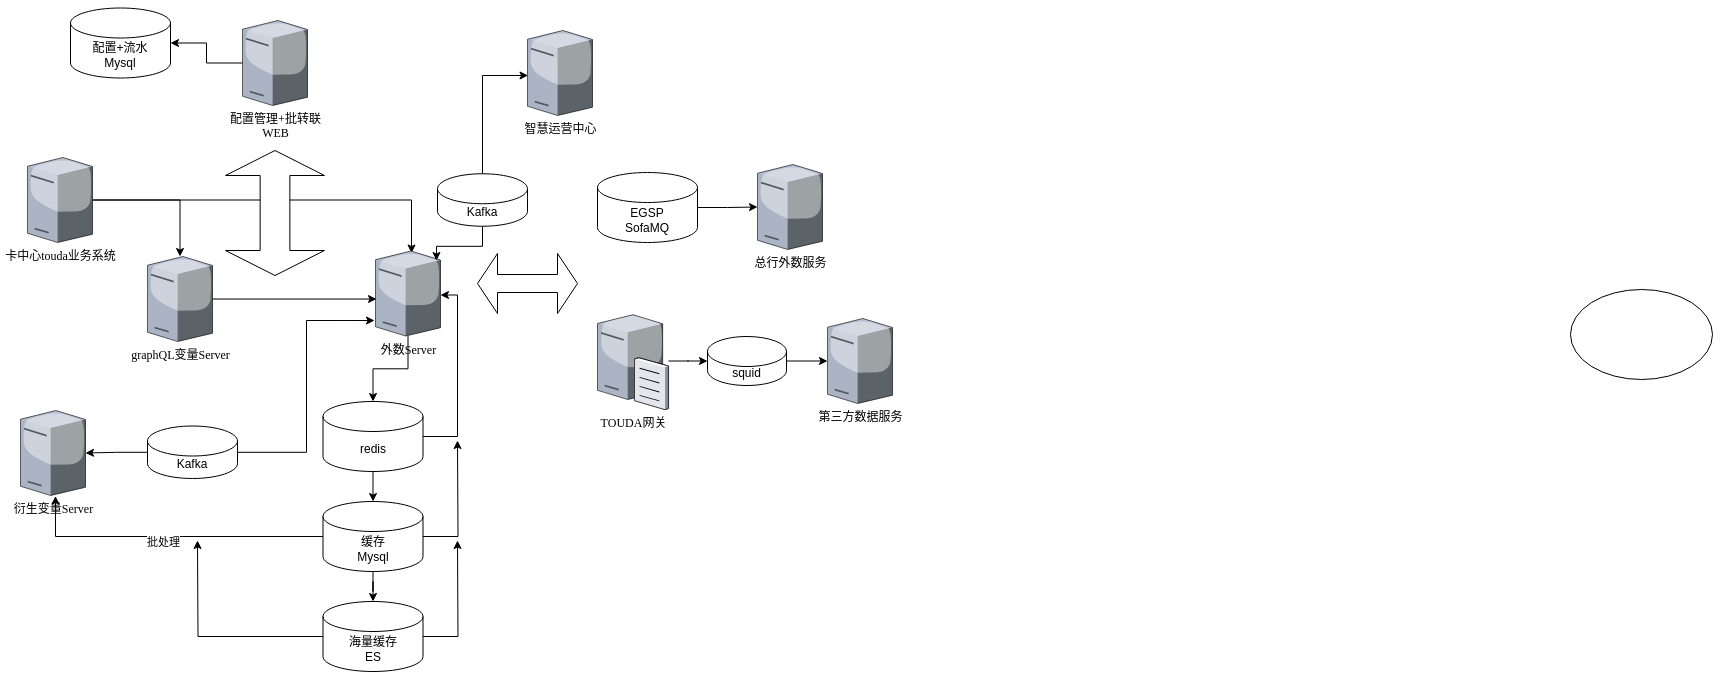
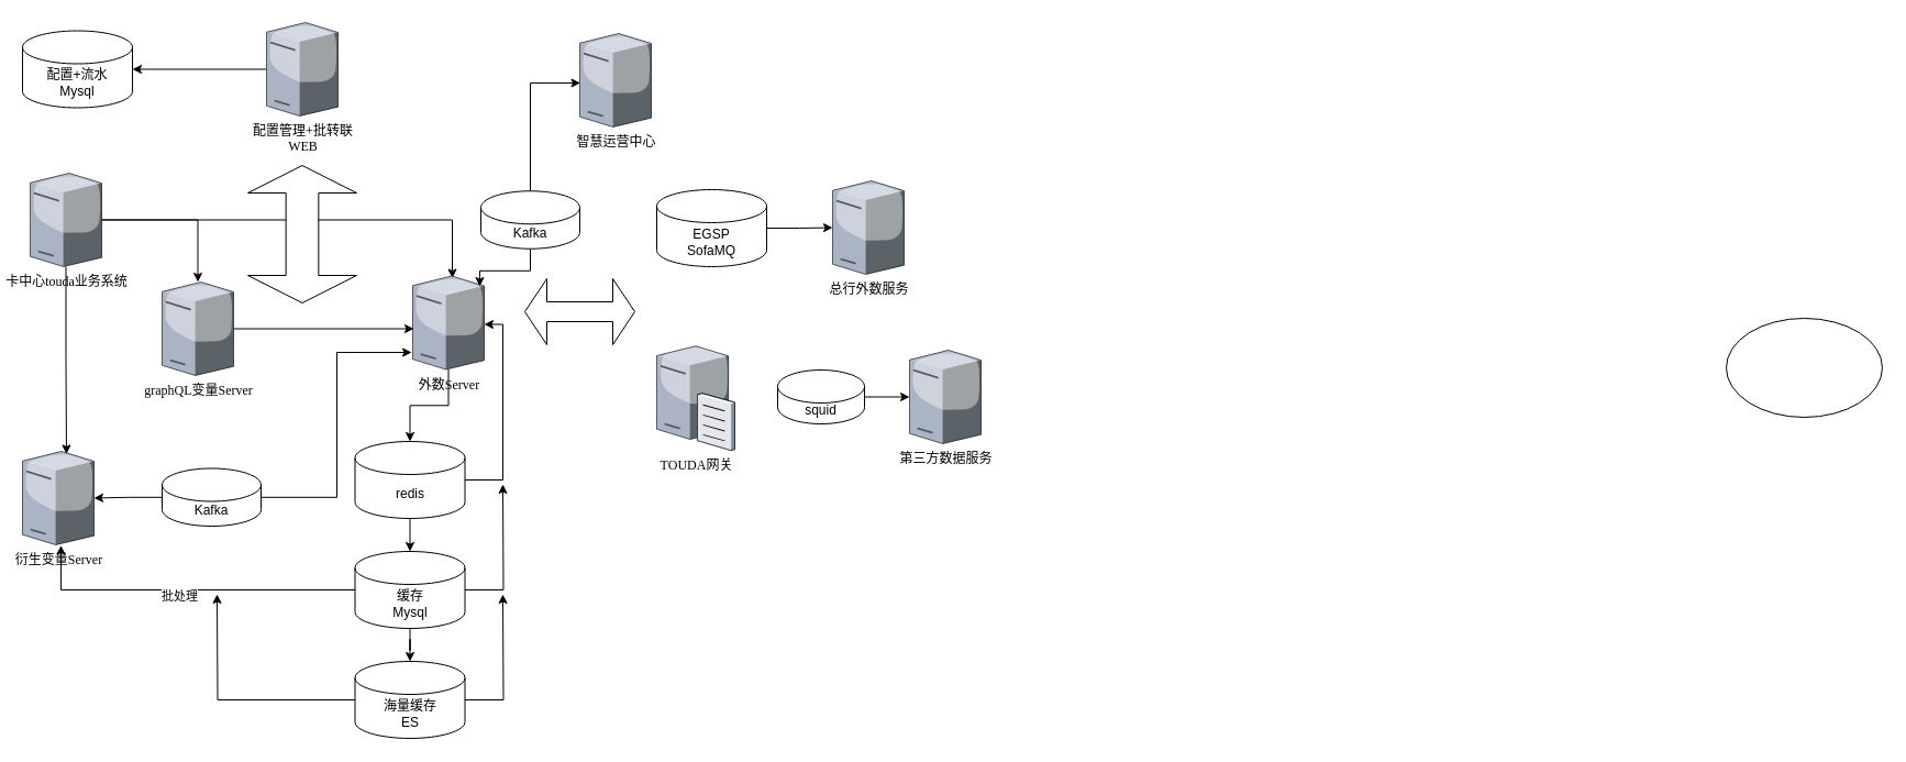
  <mxCell id="0" />
  <mxCell id="1" parent="0" />
- <mxCell id="2" value="" style="edgeStyle=orthogonalEdgeStyle;rounded=0;orthogonalLoop=1;jettySize=auto;html=1;" parent="1" source="3" target="26" edge="1"><mxGeometry relative="1" as="geometry" /></mxCell>
  <mxCell id="3" value="TOUDA网关" style="verticalLabelPosition=bottom;aspect=fixed;html=1;verticalAlign=top;strokeColor=none;shape=mxgraph.citrix.file_server;rounded=0;shadow=0;comic=0;fontFamily=Verdana;" parent="1" vertex="1"><mxGeometry x="597" y="312" width="71" height="97" as="geometry" /></mxCell>
  <mxCell id="4" value="" style="edgeStyle=orthogonalEdgeStyle;rounded=0;orthogonalLoop=1;jettySize=auto;html=1;entryX=0.554;entryY=0.024;entryDx=0;entryDy=0;entryPerimeter=0;" parent="1" source="7" target="10" edge="1"><mxGeometry relative="1" as="geometry"><mxPoint x="197" y="293" as="targetPoint" /></mxGeometry></mxCell>
  <mxCell id="5" value="" style="edgeStyle=orthogonalEdgeStyle;rounded=0;orthogonalLoop=1;jettySize=auto;html=1;" parent="1" source="7" target="22" edge="1"><mxGeometry relative="1" as="geometry" /></mxCell>
+ <mxCell id="6" value="" style="edgeStyle=orthogonalEdgeStyle;rounded=0;orthogonalLoop=1;jettySize=auto;html=1;entryX=0.615;entryY=0.029;entryDx=0;entryDy=0;entryPerimeter=0;" parent="1" source="7" target="27" edge="1"><mxGeometry relative="1" as="geometry"><mxPoint x="59.5" y="322" as="targetPoint" /></mxGeometry></mxCell>
  <mxCell id="7" value="卡中心touda业务系统" style="verticalLabelPosition=bottom;aspect=fixed;html=1;verticalAlign=top;strokeColor=none;shape=mxgraph.citrix.tower_server;rounded=0;shadow=0;comic=0;fontFamily=Verdana;" parent="1" vertex="1"><mxGeometry x="27" y="157" width="65" height="85" as="geometry" /></mxCell>
  <mxCell id="8" value="" style="ellipse;whiteSpace=wrap;html=1;rounded=0;shadow=0;comic=0;strokeWidth=1;fontFamily=Verdana;" parent="1" vertex="1"><mxGeometry x="1570" y="289" width="142" height="90" as="geometry" /></mxCell>
  <mxCell id="9" value="" style="edgeStyle=orthogonalEdgeStyle;rounded=0;orthogonalLoop=1;jettySize=auto;html=1;" parent="1" source="10" target="14" edge="1"><mxGeometry relative="1" as="geometry" /></mxCell>
  <mxCell id="10" value="外数Server" style="verticalLabelPosition=bottom;aspect=fixed;html=1;verticalAlign=top;strokeColor=none;shape=mxgraph.citrix.tower_server;rounded=0;shadow=0;comic=0;fontFamily=Verdana;" parent="1" vertex="1"><mxGeometry x="375" y="250.5" width="65" height="85" as="geometry" /></mxCell>
  <mxCell id="11" value="" style="edgeStyle=orthogonalEdgeStyle;rounded=0;orthogonalLoop=1;jettySize=auto;html=1;" parent="1" source="12" target="23" edge="1"><mxGeometry relative="1" as="geometry" /></mxCell>
  <mxCell id="12" value="EGSP&lt;br&gt;SofaMQ" style="shape=cylinder3;whiteSpace=wrap;html=1;boundedLbl=1;backgroundOutline=1;size=15;" parent="1" vertex="1"><mxGeometry x="597" y="172" width="100" height="70" as="geometry" /></mxCell>
  <mxCell id="13" value="" style="edgeStyle=orthogonalEdgeStyle;rounded=0;orthogonalLoop=1;jettySize=auto;html=1;entryX=1;entryY=0.518;entryDx=0;entryDy=0;entryPerimeter=0;" parent="1" source="14" target="10" edge="1"><mxGeometry relative="1" as="geometry"><mxPoint x="447" y="280" as="targetPoint" /><Array as="points"><mxPoint x="457" y="436" /><mxPoint x="457" y="295" /></Array></mxGeometry></mxCell>
  <mxCell id="14" value="redis" style="shape=cylinder3;whiteSpace=wrap;html=1;boundedLbl=1;backgroundOutline=1;size=15;" parent="1" vertex="1"><mxGeometry x="322.5" y="401" width="100" height="70" as="geometry" /></mxCell>
  <mxCell id="15" value="" style="edgeStyle=orthogonalEdgeStyle;rounded=0;orthogonalLoop=1;jettySize=auto;html=1;exitX=0.5;exitY=1;exitDx=0;exitDy=0;exitPerimeter=0;" parent="1" source="18" target="20" edge="1"><mxGeometry relative="1" as="geometry" /></mxCell>
  <mxCell id="16" value="" style="edgeStyle=orthogonalEdgeStyle;rounded=0;orthogonalLoop=1;jettySize=auto;html=1;exitX=0.5;exitY=1;exitDx=0;exitDy=0;exitPerimeter=0;entryX=0.5;entryY=0;entryDx=0;entryDy=0;entryPerimeter=0;" parent="1" source="14" target="18" edge="1"><mxGeometry relative="1" as="geometry"><mxPoint x="447" y="500" as="targetPoint" /></mxGeometry></mxCell>
  <mxCell id="17" value="" style="edgeStyle=orthogonalEdgeStyle;rounded=0;orthogonalLoop=1;jettySize=auto;html=1;" parent="1" source="18" edge="1"><mxGeometry relative="1" as="geometry"><mxPoint x="457" y="440" as="targetPoint" /></mxGeometry></mxCell>
  <mxCell id="18" value="缓存&lt;br&gt;Mysql" style="shape=cylinder3;whiteSpace=wrap;html=1;boundedLbl=1;backgroundOutline=1;size=15;" parent="1" vertex="1"><mxGeometry x="322.5" y="501" width="100" height="70" as="geometry" /></mxCell>
  <mxCell id="19" value="" style="edgeStyle=orthogonalEdgeStyle;rounded=0;orthogonalLoop=1;jettySize=auto;html=1;" parent="1" source="20" edge="1"><mxGeometry relative="1" as="geometry"><mxPoint x="457" y="540" as="targetPoint" /></mxGeometry></mxCell>
  <mxCell id="20" value="海量缓存&lt;br&gt;ES" style="shape=cylinder3;whiteSpace=wrap;html=1;boundedLbl=1;backgroundOutline=1;size=15;" parent="1" vertex="1"><mxGeometry x="322.5" y="601" width="100" height="70" as="geometry" /></mxCell>
  <mxCell id="21" value="" style="edgeStyle=orthogonalEdgeStyle;rounded=0;orthogonalLoop=1;jettySize=auto;html=1;entryX=0.015;entryY=0.565;entryDx=0;entryDy=0;entryPerimeter=0;" parent="1" source="22" target="10" edge="1"><mxGeometry relative="1" as="geometry"><mxPoint x="342" y="420" as="targetPoint" /></mxGeometry></mxCell>
  <mxCell id="22" value="graphQL变量Server" style="verticalLabelPosition=bottom;aspect=fixed;html=1;verticalAlign=top;strokeColor=none;shape=mxgraph.citrix.tower_server;rounded=0;shadow=0;comic=0;fontFamily=Verdana;" parent="1" vertex="1"><mxGeometry x="147" y="256" width="65" height="85" as="geometry" /></mxCell>
  <mxCell id="23" value="总行外数服务" style="verticalLabelPosition=bottom;aspect=fixed;html=1;verticalAlign=top;strokeColor=none;shape=mxgraph.citrix.tower_server;rounded=0;shadow=0;comic=0;fontFamily=Verdana;" parent="1" vertex="1"><mxGeometry x="757" y="164" width="65" height="85" as="geometry" /></mxCell>
  <mxCell id="24" value="第三方数据服务" style="verticalLabelPosition=bottom;aspect=fixed;html=1;verticalAlign=top;strokeColor=none;shape=mxgraph.citrix.tower_server;rounded=0;shadow=0;comic=0;fontFamily=Verdana;" parent="1" vertex="1"><mxGeometry x="827" y="318" width="65" height="85" as="geometry" /></mxCell>
  <mxCell id="25" value="" style="edgeStyle=orthogonalEdgeStyle;rounded=0;orthogonalLoop=1;jettySize=auto;html=1;" parent="1" source="26" target="24" edge="1"><mxGeometry relative="1" as="geometry" /></mxCell>
  <mxCell id="26" value="squid" style="shape=cylinder3;whiteSpace=wrap;html=1;boundedLbl=1;backgroundOutline=1;size=15;" parent="1" vertex="1"><mxGeometry x="707" y="336" width="79" height="49" as="geometry" /></mxCell>
  <mxCell id="27" value="衍生变量Server" style="verticalLabelPosition=bottom;aspect=fixed;html=1;verticalAlign=top;strokeColor=none;shape=mxgraph.citrix.tower_server;rounded=0;shadow=0;comic=0;fontFamily=Verdana;" parent="1" vertex="1"><mxGeometry x="20" y="410" width="65" height="85" as="geometry" /></mxCell>
  <mxCell id="28" value="" style="edgeStyle=orthogonalEdgeStyle;rounded=0;orthogonalLoop=1;jettySize=auto;html=1;entryX=0.538;entryY=1.006;entryDx=0;entryDy=0;entryPerimeter=0;exitX=0;exitY=0.5;exitDx=0;exitDy=0;exitPerimeter=0;" parent="1" source="18" target="27" edge="1"><mxGeometry relative="1" as="geometry"><mxPoint x="247" y="540" as="sourcePoint" /><mxPoint x="57" y="500" as="targetPoint" /></mxGeometry></mxCell>
  <mxCell id="29" value="批处理" style="edgeLabel;html=1;align=center;verticalAlign=middle;resizable=0;points=[];" parent="28" vertex="1" connectable="0"><mxGeometry x="0.042" y="5" relative="1" as="geometry"><mxPoint as="offset" /></mxGeometry></mxCell>
  <mxCell id="30" value="" style="edgeStyle=orthogonalEdgeStyle;rounded=0;orthogonalLoop=1;jettySize=auto;html=1;exitX=0;exitY=0.5;exitDx=0;exitDy=0;exitPerimeter=0;" parent="1" source="20" edge="1"><mxGeometry relative="1" as="geometry"><mxPoint x="313.5" y="620" as="sourcePoint" /><mxPoint x="197" y="540" as="targetPoint" /></mxGeometry></mxCell>
  <mxCell id="31" value="" style="shape=doubleArrow;whiteSpace=wrap;html=1;" parent="1" vertex="1"><mxGeometry x="477" y="253" width="100" height="60" as="geometry" /></mxCell>
  <mxCell id="32" value="" style="edgeStyle=orthogonalEdgeStyle;rounded=0;orthogonalLoop=1;jettySize=auto;html=1;" edge="1" parent="1" source="33" target="42"><mxGeometry relative="1" as="geometry" /></mxCell>
  <mxCell id="33" value="配置管理+批转联&lt;br&gt;WEB" style="verticalLabelPosition=bottom;aspect=fixed;html=1;verticalAlign=top;strokeColor=none;shape=mxgraph.citrix.tower_server;rounded=0;shadow=0;comic=0;fontFamily=Verdana;" vertex="1" parent="1"><mxGeometry x="242" y="20" width="65" height="85" as="geometry" /></mxCell>
  <mxCell id="34" value="" style="shape=doubleArrow;direction=south;whiteSpace=wrap;html=1;" vertex="1" parent="1"><mxGeometry x="225" y="150" width="99" height="125" as="geometry" /></mxCell>
  <mxCell id="35" value="" style="edgeStyle=orthogonalEdgeStyle;rounded=0;orthogonalLoop=1;jettySize=auto;html=1;" edge="1" parent="1" source="37" target="27"><mxGeometry relative="1" as="geometry" /></mxCell>
  <mxCell id="36" value="" style="edgeStyle=orthogonalEdgeStyle;rounded=0;orthogonalLoop=1;jettySize=auto;html=1;entryX=-0.015;entryY=0.818;entryDx=0;entryDy=0;entryPerimeter=0;" edge="1" parent="1" source="37" target="10"><mxGeometry relative="1" as="geometry" /></mxCell>
  <mxCell id="37" value="Kafka" style="shape=cylinder3;whiteSpace=wrap;html=1;boundedLbl=1;backgroundOutline=1;size=15;" vertex="1" parent="1"><mxGeometry x="147" y="425.5" width="90" height="52.5" as="geometry" /></mxCell>
  <mxCell id="38" value="" style="edgeStyle=orthogonalEdgeStyle;rounded=0;orthogonalLoop=1;jettySize=auto;html=1;entryX=0.008;entryY=0.529;entryDx=0;entryDy=0;entryPerimeter=0;" edge="1" parent="1" source="40" target="41"><mxGeometry relative="1" as="geometry"><mxPoint x="447" y="90" as="targetPoint" /></mxGeometry></mxCell>
  <mxCell id="39" value="" style="edgeStyle=orthogonalEdgeStyle;rounded=0;orthogonalLoop=1;jettySize=auto;html=1;entryX=0.938;entryY=0.112;entryDx=0;entryDy=0;entryPerimeter=0;" edge="1" parent="1" source="40" target="10"><mxGeometry relative="1" as="geometry" /></mxCell>
  <mxCell id="40" value="Kafka" style="shape=cylinder3;whiteSpace=wrap;html=1;boundedLbl=1;backgroundOutline=1;size=15;" vertex="1" parent="1"><mxGeometry x="437" y="173.25" width="90" height="52.5" as="geometry" /></mxCell>
  <mxCell id="41" value="智慧运营中心" style="verticalLabelPosition=bottom;aspect=fixed;html=1;verticalAlign=top;strokeColor=none;shape=mxgraph.citrix.tower_server;rounded=0;shadow=0;comic=0;fontFamily=Verdana;" vertex="1" parent="1"><mxGeometry x="527" y="30" width="65" height="85" as="geometry" /></mxCell>
- <mxCell id="42" value="配置+流水&lt;br&gt;Mysql" style="shape=cylinder3;whiteSpace=wrap;html=1;boundedLbl=1;backgroundOutline=1;size=15;" vertex="1" parent="1"><mxGeometry x="70" y="7.5" width="100" height="70" as="geometry" /></mxCell>
+ <mxCell id="42" value="配置+流水&lt;br&gt;Mysql" style="shape=cylinder3;whiteSpace=wrap;html=1;boundedLbl=1;backgroundOutline=1;size=15;" vertex="1" parent="1"><mxGeometry x="20" y="27.5" width="100" height="70" as="geometry" /></mxCell>
